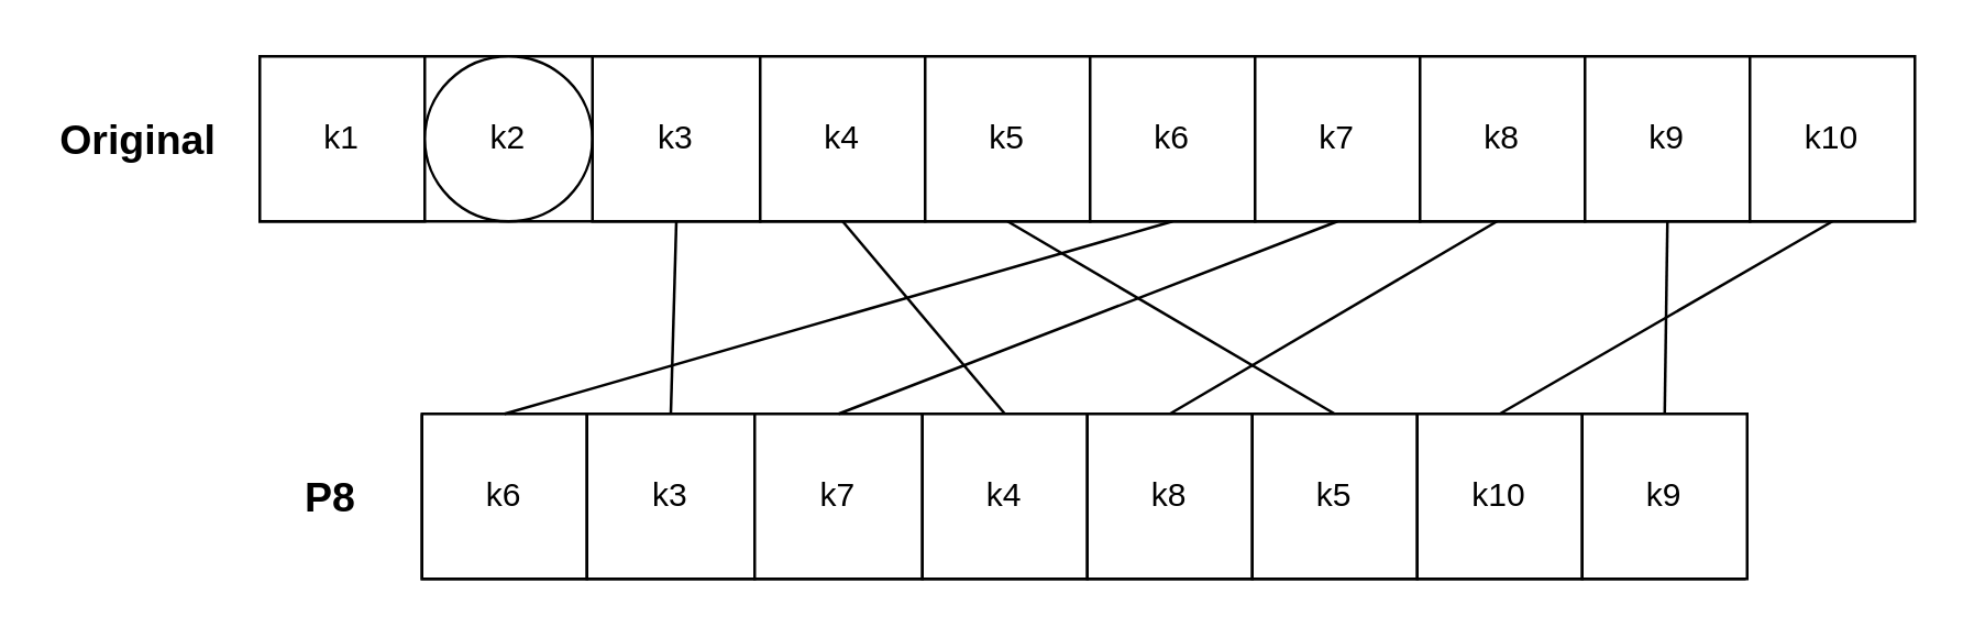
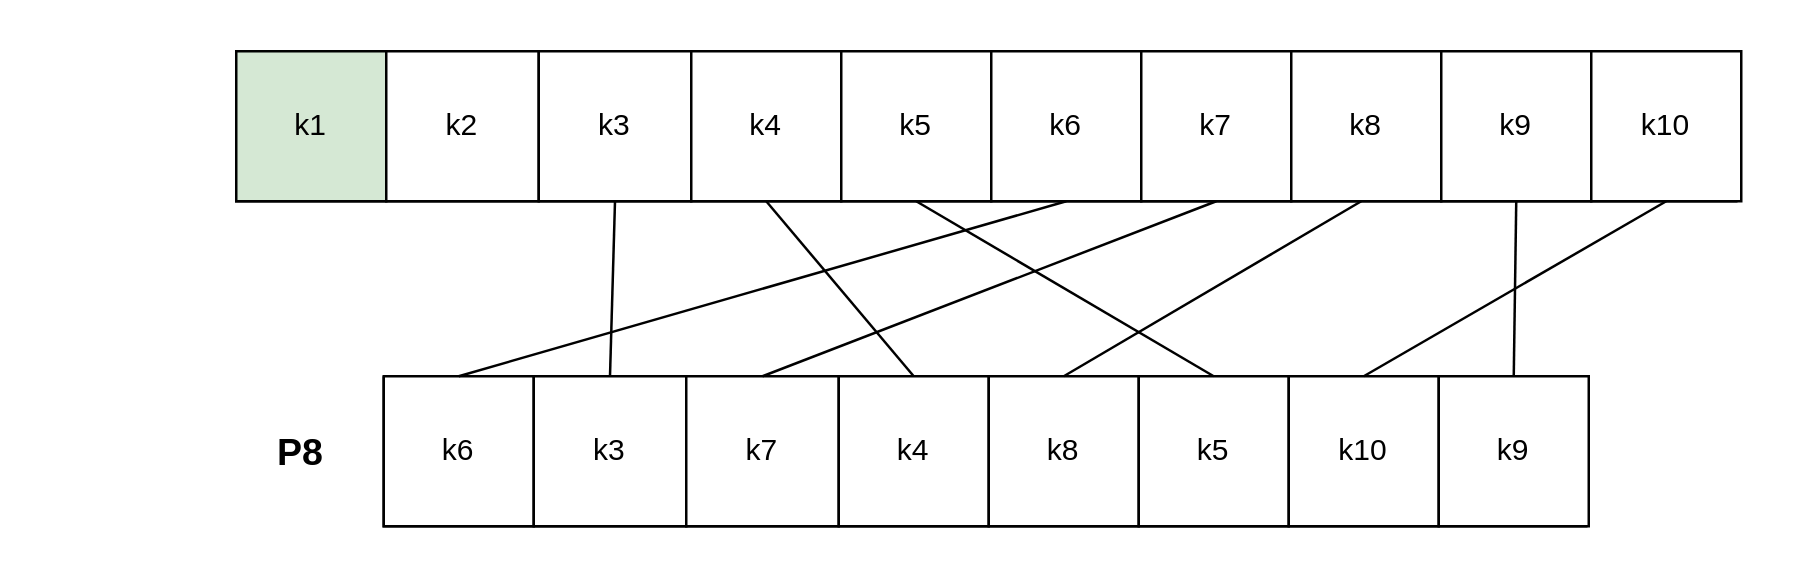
  <mxCell id="0" />
  <mxCell id="1" parent="0" />
  <mxCell id="2" value="" style="swimlane;startSize=0;" vertex="1" parent="1"><mxGeometry x="94" y="20" width="600" height="60" as="geometry"><mxRectangle x="310" y="330" width="50" height="40" as="alternateBounds" /></mxGeometry></mxCell>
- <mxCell id="3" value="k1" style="rounded=0;whiteSpace=wrap;html=1;" vertex="1" parent="2"><mxGeometry width="60" height="60" as="geometry" /></mxCell>
- <mxCell id="4" value="k2" style="ellipse;whiteSpace=wrap;html=1;" vertex="1" parent="2"><mxGeometry x="60" width="61" height="60" as="geometry" /></mxCell>
+ <mxCell id="3" value="k1" style="rounded=0;whiteSpace=wrap;html=1;fillColor=#d5e8d4;" vertex="1" parent="2"><mxGeometry width="60" height="60" as="geometry" /></mxCell>
+ <mxCell id="4" value="k2" style="rounded=0;whiteSpace=wrap;html=1;" vertex="1" parent="2"><mxGeometry x="60" width="61" height="60" as="geometry" /></mxCell>
  <mxCell id="5" value="k3" style="rounded=0;whiteSpace=wrap;html=1;" vertex="1" parent="2"><mxGeometry x="121" width="61" height="60" as="geometry" /></mxCell>
  <mxCell id="6" value="k4" style="rounded=0;whiteSpace=wrap;html=1;" vertex="1" parent="2"><mxGeometry x="182" width="60" height="60" as="geometry" /></mxCell>
  <mxCell id="7" value="k5" style="rounded=0;whiteSpace=wrap;html=1;" vertex="1" parent="2"><mxGeometry x="242" width="60" height="60" as="geometry" /></mxCell>
  <mxCell id="8" value="k6" style="rounded=0;whiteSpace=wrap;html=1;" vertex="1" parent="2"><mxGeometry x="302" width="60" height="60" as="geometry" /></mxCell>
  <mxCell id="9" value="k7" style="rounded=0;whiteSpace=wrap;html=1;" vertex="1" parent="2"><mxGeometry x="362" width="60" height="60" as="geometry" /></mxCell>
  <mxCell id="10" value="k8" style="rounded=0;whiteSpace=wrap;html=1;" vertex="1" parent="2"><mxGeometry x="422" width="60" height="60" as="geometry" /></mxCell>
  <mxCell id="11" value="k9" style="rounded=0;whiteSpace=wrap;html=1;" vertex="1" parent="2"><mxGeometry x="482" width="60" height="60" as="geometry" /></mxCell>
  <mxCell id="12" value="k10&lt;br&gt;" style="rounded=0;whiteSpace=wrap;html=1;" vertex="1" parent="2"><mxGeometry x="542" width="60" height="60" as="geometry" /></mxCell>
  <mxCell id="13" value="" style="swimlane;startSize=0;" vertex="1" parent="1"><mxGeometry x="153" y="150" width="481" height="60" as="geometry"><mxRectangle x="310" y="330" width="50" height="40" as="alternateBounds" /></mxGeometry></mxCell>
  <mxCell id="14" value="k6" style="rounded=0;whiteSpace=wrap;html=1;" vertex="1" parent="13"><mxGeometry width="60" height="60" as="geometry" /></mxCell>
  <mxCell id="15" value="k3" style="rounded=0;whiteSpace=wrap;html=1;" vertex="1" parent="13"><mxGeometry x="60" width="61" height="60" as="geometry" /></mxCell>
  <mxCell id="16" value="k7" style="rounded=0;whiteSpace=wrap;html=1;" vertex="1" parent="13"><mxGeometry x="121" width="61" height="60" as="geometry" /></mxCell>
  <mxCell id="17" value="k4" style="rounded=0;whiteSpace=wrap;html=1;" vertex="1" parent="13"><mxGeometry x="182" width="60" height="60" as="geometry" /></mxCell>
  <mxCell id="18" value="k8" style="rounded=0;whiteSpace=wrap;html=1;" vertex="1" parent="13"><mxGeometry x="242" width="60" height="60" as="geometry" /></mxCell>
  <mxCell id="19" value="k5" style="rounded=0;whiteSpace=wrap;html=1;" vertex="1" parent="13"><mxGeometry x="302" width="60" height="60" as="geometry" /></mxCell>
  <mxCell id="20" value="k10" style="rounded=0;whiteSpace=wrap;html=1;" vertex="1" parent="13"><mxGeometry x="362" width="60" height="60" as="geometry" /></mxCell>
  <mxCell id="21" value="k9" style="rounded=0;whiteSpace=wrap;html=1;" vertex="1" parent="13"><mxGeometry x="422" width="60" height="60" as="geometry" /></mxCell>
  <mxCell id="22" value="&lt;font style=&quot;font-size: 15px;&quot;&gt;&lt;b&gt;P8&lt;/b&gt;&lt;/font&gt;" style="text;html=1;strokeColor=none;fillColor=none;align=center;verticalAlign=middle;whiteSpace=wrap;rounded=0;" vertex="1" parent="1"><mxGeometry x="90" y="165" width="60" height="30" as="geometry" /></mxCell>
- <mxCell id="23" value="&lt;font style=&quot;font-size: 15px;&quot;&gt;&lt;b&gt;Original&lt;/b&gt;&lt;/font&gt;" style="text;html=1;strokeColor=none;fillColor=none;align=center;verticalAlign=middle;whiteSpace=wrap;rounded=0;" vertex="1" parent="1"><mxGeometry x="20" y="35" width="60" height="30" as="geometry" /></mxCell>
  <mxCell id="24" style="rounded=0;orthogonalLoop=1;jettySize=auto;html=1;exitX=0.5;exitY=1;exitDx=0;exitDy=0;entryX=0.5;entryY=0;entryDx=0;entryDy=0;endArrow=none;endFill=0;startArrow=none;startFill=0;" edge="1" parent="1" source="8" target="14"><mxGeometry relative="1" as="geometry" /></mxCell>
  <mxCell id="25" style="rounded=0;orthogonalLoop=1;jettySize=auto;html=1;exitX=0.5;exitY=0;exitDx=0;exitDy=0;entryX=0.5;entryY=1;entryDx=0;entryDy=0;endArrow=none;endFill=0;startArrow=none;startFill=0;" edge="1" parent="1" source="15" target="5"><mxGeometry relative="1" as="geometry" /></mxCell>
  <mxCell id="26" style="rounded=0;orthogonalLoop=1;jettySize=auto;html=1;exitX=0.5;exitY=0;exitDx=0;exitDy=0;entryX=0.5;entryY=1;entryDx=0;entryDy=0;endArrow=none;endFill=0;startArrow=none;startFill=0;" edge="1" parent="1" source="16" target="9"><mxGeometry relative="1" as="geometry" /></mxCell>
  <mxCell id="27" style="rounded=0;orthogonalLoop=1;jettySize=auto;html=1;exitX=0.5;exitY=0;exitDx=0;exitDy=0;entryX=0.5;entryY=1;entryDx=0;entryDy=0;endArrow=none;endFill=0;startArrow=none;startFill=0;" edge="1" parent="1" source="17" target="6"><mxGeometry relative="1" as="geometry" /></mxCell>
  <mxCell id="28" style="rounded=0;orthogonalLoop=1;jettySize=auto;html=1;exitX=0.5;exitY=0;exitDx=0;exitDy=0;entryX=0.75;entryY=1;entryDx=0;entryDy=0;endArrow=none;endFill=0;startArrow=none;startFill=0;" edge="1" parent="1" source="18" target="2"><mxGeometry relative="1" as="geometry" /></mxCell>
  <mxCell id="29" style="rounded=0;orthogonalLoop=1;jettySize=auto;html=1;exitX=0.5;exitY=0;exitDx=0;exitDy=0;entryX=0.5;entryY=1;entryDx=0;entryDy=0;endArrow=none;endFill=0;startArrow=none;startFill=0;" edge="1" parent="1" source="19" target="7"><mxGeometry relative="1" as="geometry" /></mxCell>
  <mxCell id="30" style="rounded=0;orthogonalLoop=1;jettySize=auto;html=1;exitX=0.5;exitY=0;exitDx=0;exitDy=0;entryX=0.5;entryY=1;entryDx=0;entryDy=0;endArrow=none;endFill=0;startArrow=none;startFill=0;" edge="1" parent="1" source="20" target="12"><mxGeometry relative="1" as="geometry" /></mxCell>
  <mxCell id="31" style="rounded=0;orthogonalLoop=1;jettySize=auto;html=1;exitX=0.5;exitY=0;exitDx=0;exitDy=0;entryX=0.5;entryY=1;entryDx=0;entryDy=0;endArrow=none;endFill=0;startArrow=none;startFill=0;" edge="1" parent="1" source="21" target="11"><mxGeometry relative="1" as="geometry" /></mxCell>
